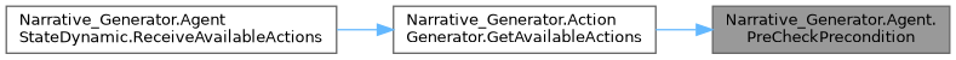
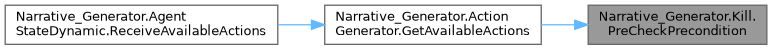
  digraph {
    rankdir=RL
    node [color=grey40 fillcolor=white fontname=Helvetica fontsize=10 shape=box style=filled]
    edge [color=steelblue1 dir=back fontname=Helvetica fontsize=10 labelfontname=Helvetica labelfontsize=10 style=solid]
-   n1 [color=gray40 fillcolor=grey60 fontcolor=black height=0.2 label="Narrative_Generator.Agent.\lPreCheckPrecondition" width=0.4]
+   n1 [color=gray40 fillcolor=grey60 fontcolor=black height=0.2 label="Narrative_Generator.Kill.\lPreCheckPrecondition" width=0.4]
    n2 [height=0.2 label="Narrative_Generator.Action\lGenerator.GetAvailableActions" width=0.4]
    n3 [height=0.2 label="Narrative_Generator.Agent\lStateDynamic.ReceiveAvailableActions" width=0.4]
    n1 -> n2
    n2 -> n3
  }
